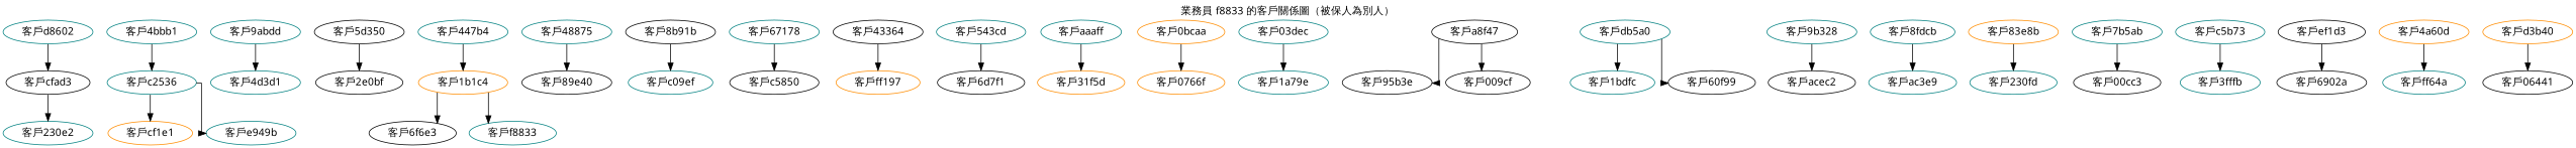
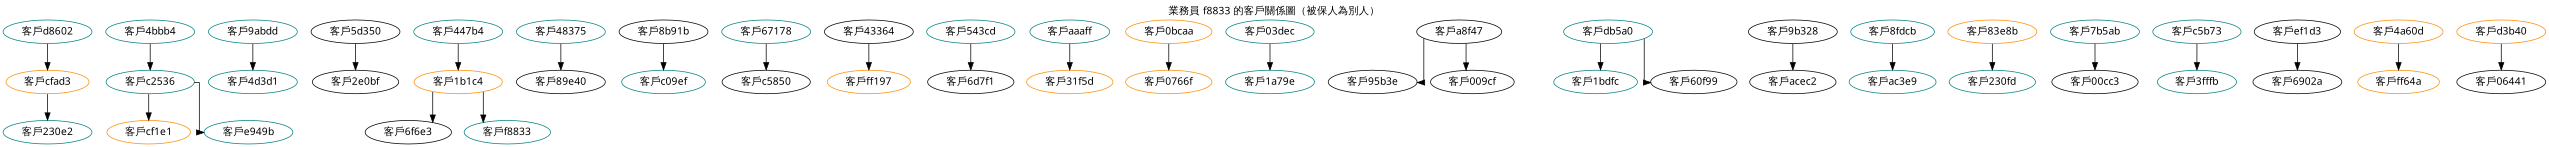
  digraph {
    fontname=Tahoma
    label="業務員 f8833 的客戶關係圖（被保人為別人）"
    labelloc=t
    splines=ortho
    node [color=teal fontname=Tahoma]
-   "客戶cfad3" [color=black height=0.1]
+   "客戶cfad3" [color=darkorange height=0.1]
    "客戶230e2" [height=0.1]
    "客戶d8602" [height=0.1]
    "客戶c2536" [height=0.1]
    n5 [color=darkorange height=0.1 label="客戶cf1e1"]
    "客戶e949b" [height=0.1]
-   "客戶4bbb1" [height=0.1]
+   "客戶4bbb1" [height=0.1 label="客戶4bbb4"]
    "客戶9abdd" [height=0.1]
    "客戶4d3d1" [height=0.1]
    "客戶5d350" [color=black height=0.1]
    "客戶2e0bf" [color=black height=0.1]
    "客戶447b4" [height=0.1]
    n13 [color=darkorange height=0.1 label="客戶1b1c4"]
    "客戶6f6e3" [color=black height=0.1]
    "客戶f8833" [height=0.1]
-   "客戶48375" [height=0.1 label="客戶48875"]
+   "客戶48375" [height=0.1]
    "客戶89e40" [color=black height=0.1]
    "客戶8b91b" [color=black height=0.1]
    "客戶c09ef" [height=0.1]
    "客戶67178" [height=0.1]
    "客戶c5850" [color=black height=0.1]
    "客戶43364" [color=black height=0.1]
    n23 [color=darkorange height=0.1 label="客戶ff197"]
    "客戶543cd" [height=0.1]
    "客戶6d7f1" [color=black height=0.1]
    "客戶aaaff" [height=0.1]
    "客戶31f5d" [color=darkorange height=0.1]
    "客戶0bcaa" [color=darkorange height=0.1]
    "客戶0766f" [color=darkorange height=0.1]
    "客戶03dec" [height=0.1]
    "客戶1a79e" [height=0.1]
    "客戶a8f47" [color=black height=0.1]
    "客戶95b3e" [color=black height=0.1]
    n34 [color=black height=0.1 label="客戶009cf"]
    "客戶db5a0" [height=0.1]
    "客戶1bdfc" [height=0.1]
    "客戶60f99" [color=black height=0.1]
-   "客戶9b328" [height=0.1]
+   "客戶9b328" [color=black height=0.1]
    "客戶acec2" [color=black height=0.1]
    "客戶8fdcb" [height=0.1]
    "客戶ac3e9" [height=0.1]
    "客戶83e8b" [color=darkorange height=0.1]
    "客戶230fd" [height=0.1]
    "客戶7b5ab" [height=0.1]
    "客戶00cc3" [color=black height=0.1]
    "客戶c5b73" [height=0.1]
    "客戶3fffb" [height=0.1]
    "客戶ef1d3" [color=black height=0.1]
    n49 [color=black height=0.1 label="客戶6902a"]
    "客戶4a60d" [color=darkorange height=0.1]
-   "客戶ff64a" [height=0.1]
+   "客戶ff64a" [color=darkorange height=0.1]
    "客戶d3b40" [color=darkorange height=0.1]
    "客戶06441" [color=black height=0.1]
    "客戶cfad3" -> "客戶230e2"
    "客戶d8602" -> "客戶cfad3"
    "客戶c2536" -> n5
    "客戶c2536" -> "客戶e949b"
    "客戶4bbb1" -> "客戶c2536"
    "客戶9abdd" -> "客戶4d3d1"
    "客戶5d350" -> "客戶2e0bf"
    "客戶447b4" -> n13
    n13 -> "客戶6f6e3"
    n13 -> "客戶f8833"
    "客戶48375" -> "客戶89e40"
    "客戶8b91b" -> "客戶c09ef"
    "客戶67178" -> "客戶c5850"
    "客戶43364" -> n23
    "客戶543cd" -> "客戶6d7f1"
    "客戶aaaff" -> "客戶31f5d"
    "客戶0bcaa" -> "客戶0766f"
    "客戶03dec" -> "客戶1a79e"
    "客戶a8f47" -> "客戶95b3e"
    "客戶a8f47" -> n34
    "客戶db5a0" -> "客戶1bdfc"
    "客戶db5a0" -> "客戶60f99"
    "客戶9b328" -> "客戶acec2"
    "客戶8fdcb" -> "客戶ac3e9"
    "客戶83e8b" -> "客戶230fd"
    "客戶7b5ab" -> "客戶00cc3"
    "客戶c5b73" -> "客戶3fffb"
    "客戶ef1d3" -> n49
    "客戶4a60d" -> "客戶ff64a"
    "客戶d3b40" -> "客戶06441"
  }
